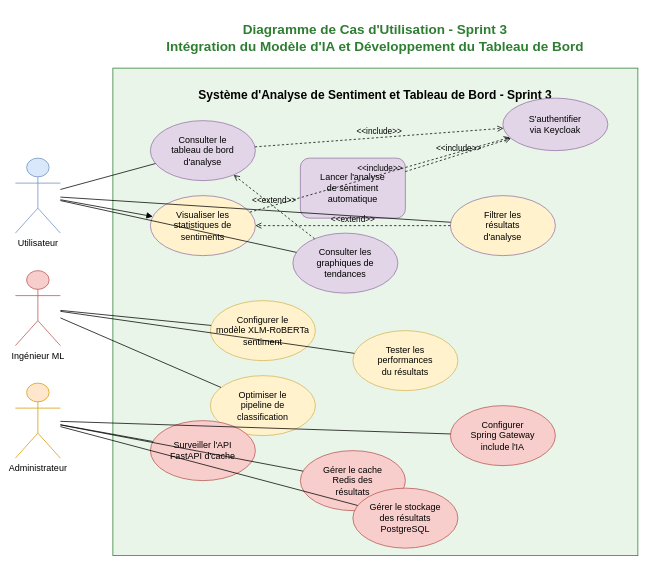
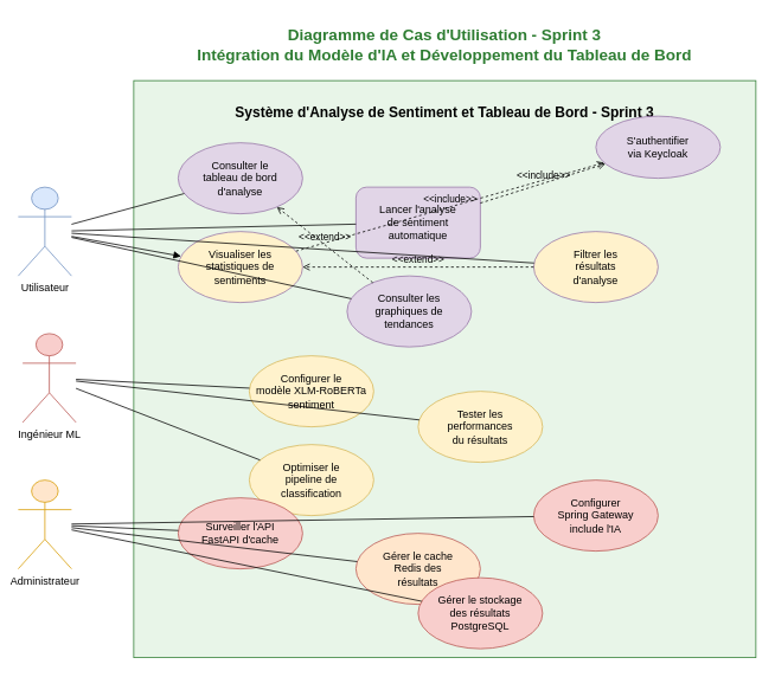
  <mxCell id="0" />
  <mxCell id="1" parent="0" />
  <mxCell id="2" value="Système d'Analyse de Sentiment et Tableau de Bord - Sprint 3" style="rounded=0;whiteSpace=wrap;html=1;fillColor=#e8f5e8;strokeColor=#2e7d32;fontSize=16;fontStyle=1;verticalAlign=top;spacingTop=20;" parent="1" vertex="1"><mxGeometry x="150" y="90" width="700" height="650" as="geometry" /></mxCell>
  <mxCell id="3" value="Utilisateur" style="shape=umlActor;html=1;verticalLabelPosition=bottom;verticalAlign=top;align=center;fillColor=#dae8fc;strokeColor=#6c8ebf;" parent="1" vertex="1"><mxGeometry x="20" y="210" width="60" height="100" as="geometry" /></mxCell>
- <mxCell id="4" value="Administrateur" style="shape=umlActor;html=1;verticalLabelPosition=bottom;verticalAlign=top;align=center;fillColor=#ffe6cc;strokeColor=#d79b00;" parent="1" vertex="1"><mxGeometry x="20" y="510" width="60" height="100" as="geometry" /></mxCell>
- <mxCell id="5" value="Ingénieur ML" style="shape=umlActor;html=1;verticalLabelPosition=bottom;verticalAlign=top;align=center;fillColor=#f8cecc;strokeColor=#b85450;" parent="1" vertex="1"><mxGeometry x="20" y="360" width="60" height="100" as="geometry" /></mxCell>
+ <mxCell id="4" value="Administrateur" style="shape=umlActor;html=1;verticalLabelPosition=bottom;verticalAlign=top;align=center;fillColor=#ffe6cc;strokeColor=#d79b00;" parent="1" vertex="1"><mxGeometry x="20" y="540" width="60" height="100" as="geometry" /></mxCell>
+ <mxCell id="5" value="Ingénieur ML" style="shape=umlActor;html=1;verticalLabelPosition=bottom;verticalAlign=top;align=center;fillColor=#f8cecc;strokeColor=#b85450;" parent="1" vertex="1"><mxGeometry x="25" y="375" width="60" height="100" as="geometry" /></mxCell>
  <mxCell id="6" value="S'authentifier&lt;br&gt;via Keycloak" style="ellipse;whiteSpace=wrap;html=1;fillColor=#e1d5e7;strokeColor=#9673a6;" parent="1" vertex="1"><mxGeometry x="670" y="130" width="140" height="70" as="geometry" /></mxCell>
  <mxCell id="7" value="Consulter le&lt;br&gt;tableau de bord&lt;br&gt;d'analyse" style="ellipse;whiteSpace=wrap;html=1;fillColor=#e1d5e7;strokeColor=#9673a6;" parent="1" vertex="1"><mxGeometry x="200" y="160" width="140" height="80" as="geometry" /></mxCell>
  <mxCell id="8" value="Lancer l'analyse&lt;br&gt;de sentiment&lt;br&gt;automatique" style="whiteSpace=wrap;html=1;fillColor=#e1d5e7;strokeColor=#9673a6;rounded=1;" parent="1" vertex="1"><mxGeometry x="400" y="210" width="140" height="80" as="geometry" /></mxCell>
  <mxCell id="9" value="Visualiser les&lt;br&gt;statistiques de&lt;br&gt;sentiments" style="ellipse;whiteSpace=wrap;html=1;fillColor=#fff2cc;strokeColor=#9673a6;" parent="1" vertex="1"><mxGeometry x="200" y="260" width="140" height="80" as="geometry" /></mxCell>
  <mxCell id="10" value="Consulter les&lt;br&gt;graphiques de&lt;br&gt;tendances" style="ellipse;whiteSpace=wrap;html=1;fillColor=#e1d5e7;strokeColor=#9673a6;" parent="1" vertex="1"><mxGeometry x="390" y="310" width="140" height="80" as="geometry" /></mxCell>
  <mxCell id="11" value="Filtrer les&lt;br&gt;résultats&lt;br&gt;d'analyse" style="ellipse;whiteSpace=wrap;html=1;fillColor=#fff2cc;strokeColor=#9673a6;" parent="1" vertex="1"><mxGeometry x="600" y="260" width="140" height="80" as="geometry" /></mxCell>
  <mxCell id="12" value="Configurer le&lt;br&gt;modèle XLM-RoBERTa&lt;br&gt;sentiment" style="ellipse;whiteSpace=wrap;html=1;fillColor=#fff2cc;strokeColor=#d6b656;" parent="1" vertex="1"><mxGeometry x="280" y="400" width="140" height="80" as="geometry" /></mxCell>
  <mxCell id="13" value="Tester les&lt;br&gt;performances&lt;br&gt;du résultats" style="ellipse;whiteSpace=wrap;html=1;fillColor=#fff2cc;strokeColor=#d6b656;" parent="1" vertex="1"><mxGeometry x="470" y="440" width="140" height="80" as="geometry" /></mxCell>
  <mxCell id="14" value="Optimiser le&lt;br&gt;pipeline de&lt;br&gt;classification" style="ellipse;whiteSpace=wrap;html=1;fillColor=#fff2cc;strokeColor=#d6b656;" parent="1" vertex="1"><mxGeometry x="280" y="500" width="140" height="80" as="geometry" /></mxCell>
  <mxCell id="15" value="Surveiller l'API&lt;br&gt;FastAPI d'cache" style="ellipse;whiteSpace=wrap;html=1;fillColor=#f8cecc;strokeColor=#b85450;" parent="1" vertex="1"><mxGeometry x="200" y="560" width="140" height="80" as="geometry" /></mxCell>
- <mxCell id="16" value="Gérer le cache&lt;br&gt;Redis des&lt;br&gt;résultats" style="ellipse;whiteSpace=wrap;html=1;fillColor=#f8cecc;strokeColor=#b85450;" parent="1" vertex="1"><mxGeometry x="400" y="600" width="140" height="80" as="geometry" /></mxCell>
+ <mxCell id="16" value="Gérer le cache&lt;br&gt;Redis des&lt;br&gt;résultats" style="ellipse;whiteSpace=wrap;html=1;fillColor=#ffe6cc;strokeColor=#b85450;" parent="1" vertex="1"><mxGeometry x="400" y="600" width="140" height="80" as="geometry" /></mxCell>
  <mxCell id="17" value="Configurer&lt;br&gt;Spring Gateway&lt;br&gt;include l'IA" style="ellipse;whiteSpace=wrap;html=1;fillColor=#f8cecc;strokeColor=#b85450;" parent="1" vertex="1"><mxGeometry x="600" y="540" width="140" height="80" as="geometry" /></mxCell>
  <mxCell id="18" value="Gérer le stockage&lt;br&gt;des résultats&lt;br&gt;PostgreSQL" style="ellipse;whiteSpace=wrap;html=1;fillColor=#f8cecc;strokeColor=#b85450;" parent="1" vertex="1"><mxGeometry x="470" y="650" width="140" height="80" as="geometry" /></mxCell>
  <mxCell id="19" value="" style="endArrow=none;html=1;rounded=0;" parent="1" source="3" target="7" edge="1"><mxGeometry width="50" height="50" relative="1" as="geometry"><mxPoint x="350" y="410" as="sourcePoint" /><mxPoint x="400" y="360" as="targetPoint" /></mxGeometry></mxCell>
+ <mxCell id="20" value="" style="endArrow=none;html=1;rounded=0;" parent="1" source="3" target="8" edge="1"><mxGeometry width="50" height="50" relative="1" as="geometry"><mxPoint x="350" y="410" as="sourcePoint" /><mxPoint x="400" y="360" as="targetPoint" /></mxGeometry></mxCell>
  <mxCell id="21" value="" style="endArrow=block;html=1;rounded=0;" parent="1" source="3" target="9" edge="1"><mxGeometry width="50" height="50" relative="1" as="geometry"><mxPoint x="350" y="410" as="sourcePoint" /><mxPoint x="400" y="360" as="targetPoint" /></mxGeometry></mxCell>
  <mxCell id="22" value="" style="endArrow=none;html=1;rounded=0;" parent="1" source="3" target="10" edge="1"><mxGeometry width="50" height="50" relative="1" as="geometry"><mxPoint x="350" y="410" as="sourcePoint" /><mxPoint x="400" y="360" as="targetPoint" /></mxGeometry></mxCell>
  <mxCell id="23" value="" style="endArrow=none;html=1;rounded=0;" parent="1" source="3" target="11" edge="1"><mxGeometry width="50" height="50" relative="1" as="geometry"><mxPoint x="350" y="410" as="sourcePoint" /><mxPoint x="400" y="360" as="targetPoint" /></mxGeometry></mxCell>
  <mxCell id="24" value="" style="endArrow=none;html=1;rounded=0;" parent="1" source="5" target="12" edge="1"><mxGeometry width="50" height="50" relative="1" as="geometry"><mxPoint x="350" y="410" as="sourcePoint" /><mxPoint x="400" y="360" as="targetPoint" /></mxGeometry></mxCell>
  <mxCell id="25" value="" style="endArrow=none;html=1;rounded=0;" parent="1" source="5" target="13" edge="1"><mxGeometry width="50" height="50" relative="1" as="geometry"><mxPoint x="350" y="410" as="sourcePoint" /><mxPoint x="400" y="360" as="targetPoint" /></mxGeometry></mxCell>
  <mxCell id="26" value="" style="endArrow=none;html=1;rounded=0;" parent="1" source="5" target="14" edge="1"><mxGeometry width="50" height="50" relative="1" as="geometry"><mxPoint x="350" y="410" as="sourcePoint" /><mxPoint x="400" y="360" as="targetPoint" /></mxGeometry></mxCell>
  <mxCell id="27" value="" style="endArrow=none;html=1;rounded=0;" parent="1" source="4" target="15" edge="1"><mxGeometry width="50" height="50" relative="1" as="geometry"><mxPoint x="350" y="410" as="sourcePoint" /><mxPoint x="400" y="360" as="targetPoint" /></mxGeometry></mxCell>
  <mxCell id="28" value="" style="endArrow=none;html=1;rounded=0;" parent="1" source="4" target="16" edge="1"><mxGeometry width="50" height="50" relative="1" as="geometry"><mxPoint x="350" y="410" as="sourcePoint" /><mxPoint x="400" y="360" as="targetPoint" /></mxGeometry></mxCell>
  <mxCell id="29" value="" style="endArrow=none;html=1;rounded=0;" parent="1" source="4" target="17" edge="1"><mxGeometry width="50" height="50" relative="1" as="geometry"><mxPoint x="350" y="410" as="sourcePoint" /><mxPoint x="400" y="360" as="targetPoint" /></mxGeometry></mxCell>
  <mxCell id="30" value="" style="endArrow=none;html=1;rounded=0;" parent="1" source="4" target="18" edge="1"><mxGeometry width="50" height="50" relative="1" as="geometry"><mxPoint x="350" y="410" as="sourcePoint" /><mxPoint x="400" y="360" as="targetPoint" /></mxGeometry></mxCell>
- <mxCell id="31" value="&amp;lt;&amp;lt;include&amp;gt;&amp;gt;" style="html=1;verticalAlign=bottom;labelBackgroundColor=none;endArrow=open;endFill=0;dashed=1;" parent="1" source="7" target="6" edge="1"><mxGeometry relative="1" as="geometry" /></mxCell>
  <mxCell id="32" value="&amp;lt;&amp;lt;include&amp;gt;&amp;gt;" style="html=1;verticalAlign=bottom;labelBackgroundColor=none;endArrow=open;endFill=0;dashed=1;" parent="1" source="8" target="6" edge="1"><mxGeometry relative="1" as="geometry" /></mxCell>
  <mxCell id="33" value="&amp;lt;&amp;lt;include&amp;gt;&amp;gt;" style="html=1;verticalAlign=bottom;labelBackgroundColor=none;endArrow=open;endFill=0;dashed=1;" parent="1" source="9" target="6" edge="1"><mxGeometry relative="1" as="geometry" /></mxCell>
  <mxCell id="34" value="&amp;lt;&amp;lt;extend&amp;gt;&amp;gt;" style="html=1;verticalAlign=bottom;labelBackgroundColor=none;endArrow=open;endFill=0;dashed=1;" parent="1" source="11" target="9" edge="1"><mxGeometry relative="1" as="geometry" /></mxCell>
  <mxCell id="35" value="&amp;lt;&amp;lt;extend&amp;gt;&amp;gt;" style="html=1;verticalAlign=bottom;labelBackgroundColor=none;endArrow=open;endFill=0;dashed=1;" parent="1" source="10" target="7" edge="1"><mxGeometry relative="1" as="geometry" /></mxCell>
  <mxCell id="36" value="Diagramme de Cas d'Utilisation - Sprint 3&lt;br&gt;Intégration du Modèle d'IA et Développement du Tableau de Bord" style="text;html=1;strokeColor=none;fillColor=none;align=center;verticalAlign=middle;whiteSpace=wrap;rounded=0;fontSize=18;fontStyle=1;fontColor=#2e7d32;" parent="1" vertex="1"><mxGeometry x="200" y="20" width="600" height="60" as="geometry" /></mxCell>
